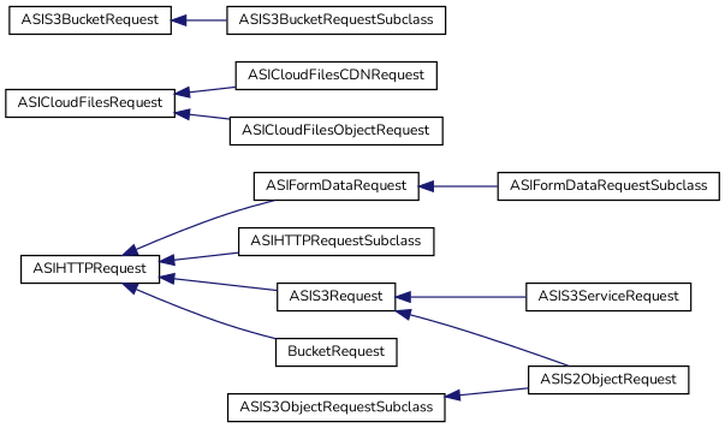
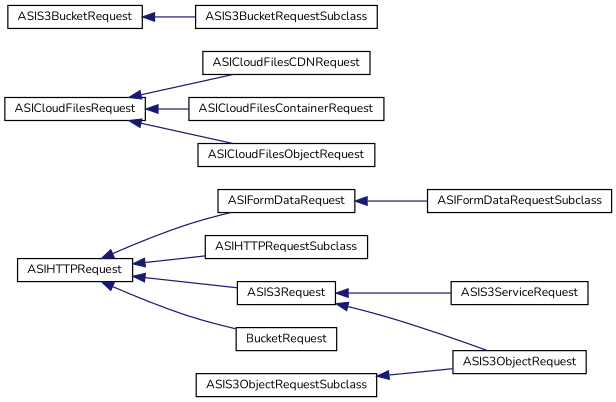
  digraph {
    fontname=Nunito
    rankdir=LR
    node [color=black fillcolor=white fontname=Nunito fontsize=10 shape=record style=filled]
    edge [color=midnightblue dir=back fontname=Nunito fontsize=10 labelfontname=Helvetica labelfontsize=10 style=solid]
    n1 [height=0.2 label=ASIHTTPRequest width=0.4]
    n2 [height=0.2 label=ASIFormDataRequest width=0.4]
    n3 [height=0.2 label=ASIHTTPRequestSubclass width=0.4]
    n4 [height=0.2 label=ASIS3Request width=0.4]
    n5 [height=0.2 label=BucketRequest width=0.4]
    n6 [height=0.2 label=ASICloudFilesRequest width=0.4]
    n7 [height=0.2 label=ASICloudFilesCDNRequest width=0.4]
+   n8 [height=0.2 label=ASICloudFilesContainerRequest width=0.4]
    n9 [height=0.2 label=ASICloudFilesObjectRequest width=0.4]
    n10 [height=0.2 label=ASIFormDataRequestSubclass width=0.4]
-   n11 [height=0.2 label=ASIS2ObjectRequest width=0.4]
+   n11 [height=0.2 label=ASIS3ObjectRequest width=0.4]
    n12 [height=0.2 label=ASIS3ServiceRequest width=0.4]
    n13 [height=0.2 label=ASIS3BucketRequest width=0.4]
    n14 [height=0.2 label=ASIS3BucketRequestSubclass width=0.4]
    n15 [height=0.2 label=ASIS3ObjectRequestSubclass width=0.4]
    n1 -> n2
    n1 -> n3
    n1 -> n4
    n1 -> n5
    n2 -> n10
    n4 -> n11
    n4 -> n12
    n6 -> n7
+   n6 -> n8
    n6 -> n9
    n13 -> n14
    n15 -> n11
  }
